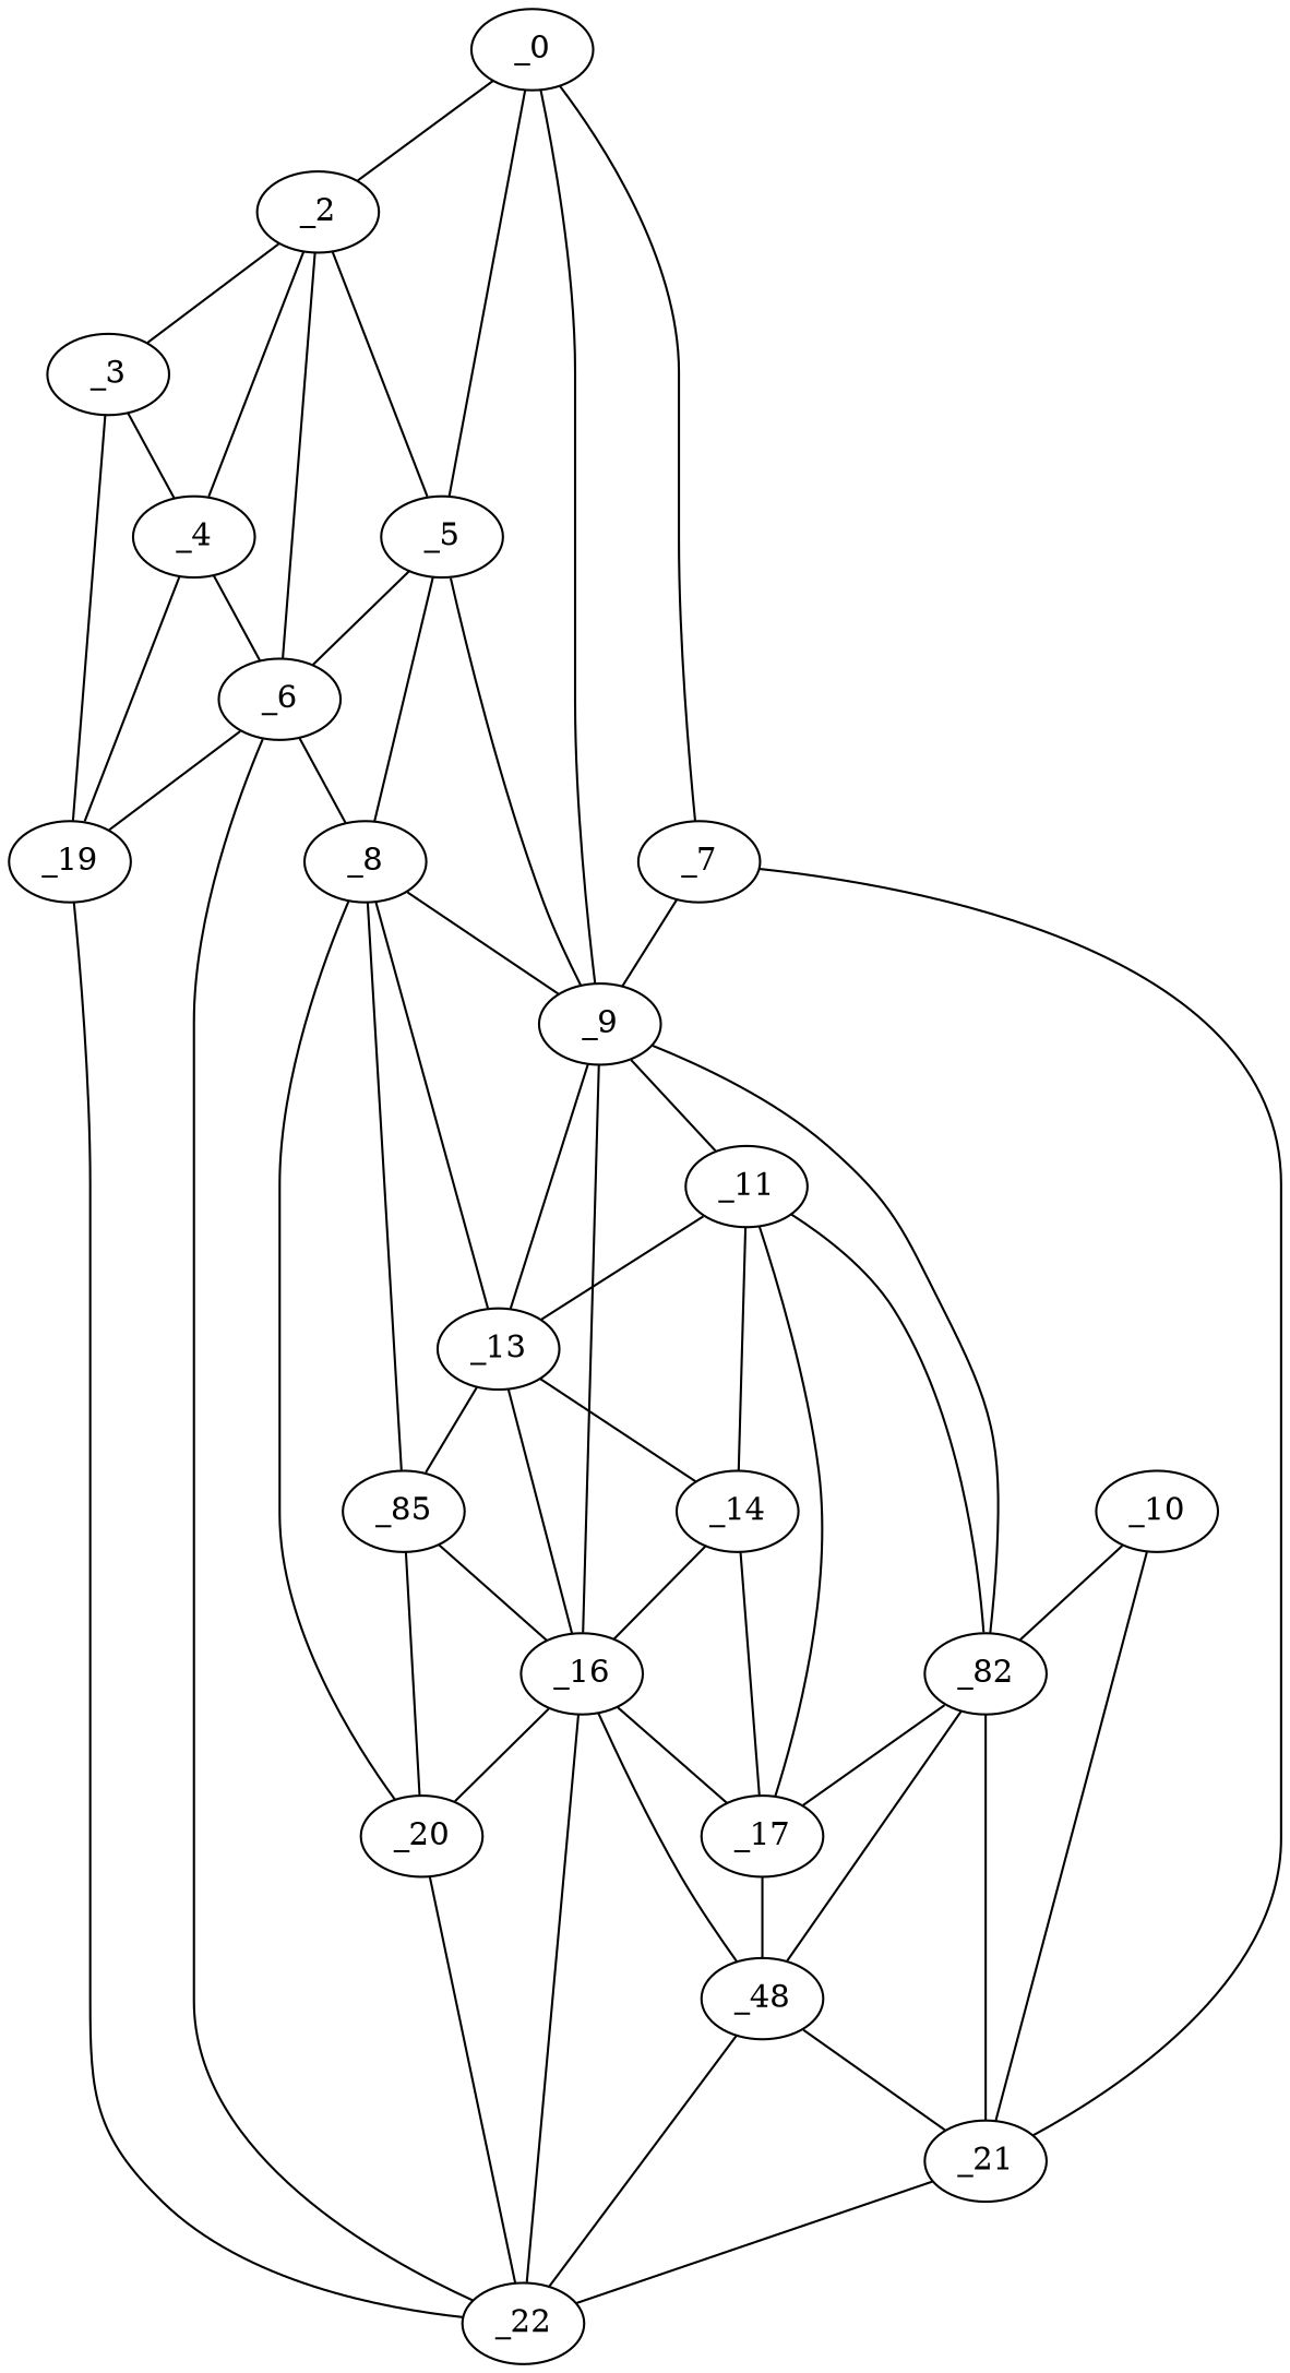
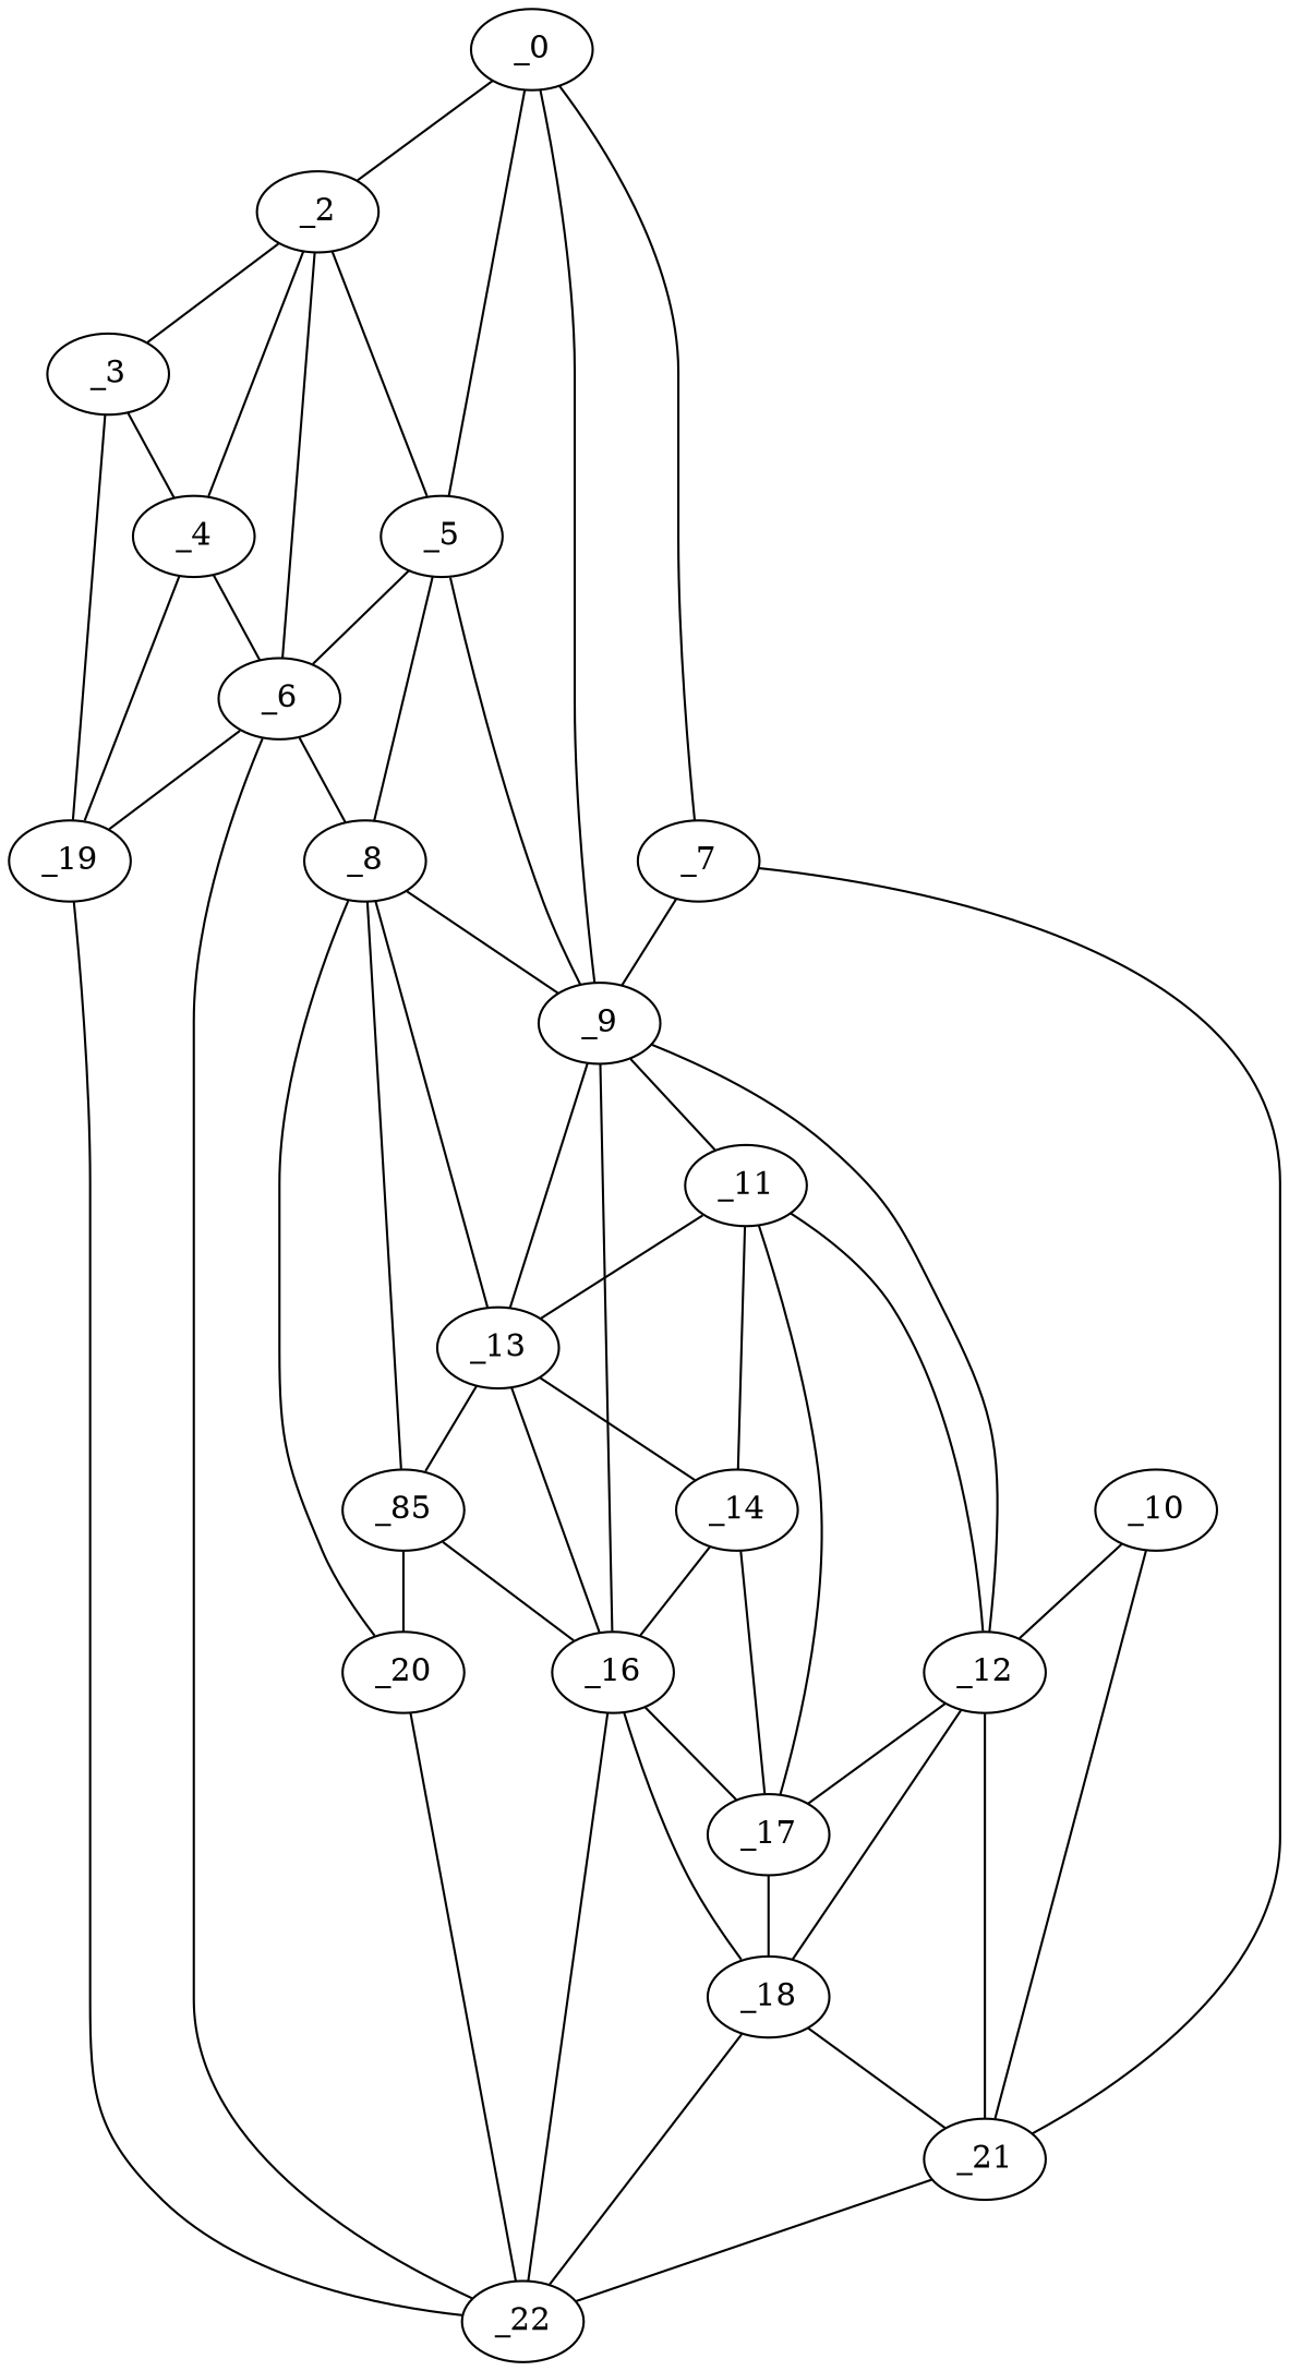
  graph {
    node [x=110]
    edge [valence=2]
    _0 [x=14 y=27]
    _2 [x=31 y=23]
    _5 [x=69 y=57]
    _7 [x=74 y=125]
    _9 [x=77 y=83]
    _3 [x=55 y=2]
    _4 [x=68 y=8]
    _6 [x=72 y=39]
    _8 [x=77 y=60]
    _21 [y=115]
    _13 [x=85 y=71]
    _11 [x=83 y=81]
-   _12 [x=83 y=99 label=_82]
+   _12 [x=83 y=99]
    _16 [x=107 y=66]
    _19 [y=26]
    _22 [x=112 y=42]
    _20 [y=48]
    n18 [label=_85 x=107 y=61]
    _10 [x=80 y=106]
    _14 [x=106 y=76]
    _17 [x=107 y=91]
-   _18 [x=108 y=97 label=_48]
+   _18 [x=108 y=97]
    _0 -- _2
    _0 -- _5
    _0 -- _7 [valence=1]
    _0 -- _9
    _2 -- _5
    _2 -- _3
    _2 -- _4 [valence=1]
    _2 -- _6
    _5 -- _9
    _5 -- _6
    _5 -- _8 [valence=1]
    _7 -- _9
    _7 -- _21 [valence=1]
    _9 -- _13
    _9 -- _11 [valence=1]
    _9 -- _12
    _9 -- _16 [valence=1]
    _3 -- _4
    _3 -- _19 [valence=1]
    _4 -- _6 [valence=1]
    _4 -- _19
    _6 -- _8
    _6 -- _19
    _6 -- _22
    _8 -- _9
    _8 -- _13 [valence=1]
    _8 -- _20
    _8 -- n18
    _21 -- _22 [valence=1]
    _13 -- _16
    _13 -- n18 [valence=1]
    _13 -- _14
    _11 -- _13
    _11 -- _12
    _11 -- _14
    _11 -- _17
    _12 -- _21
    _12 -- _17
    _12 -- _18
    _16 -- _22
-   _16 -- _20
    _16 -- _17
    _16 -- _18
    _19 -- _22
    _20 -- _22
    n18 -- _16
    n18 -- _20 [valence=1]
    _10 -- _21 [valence=1]
    _10 -- _12
    _14 -- _16 [valence=1]
    _14 -- _17 [valence=1]
    _17 -- _18
    _18 -- _21 [valence=1]
    _18 -- _22
  }
